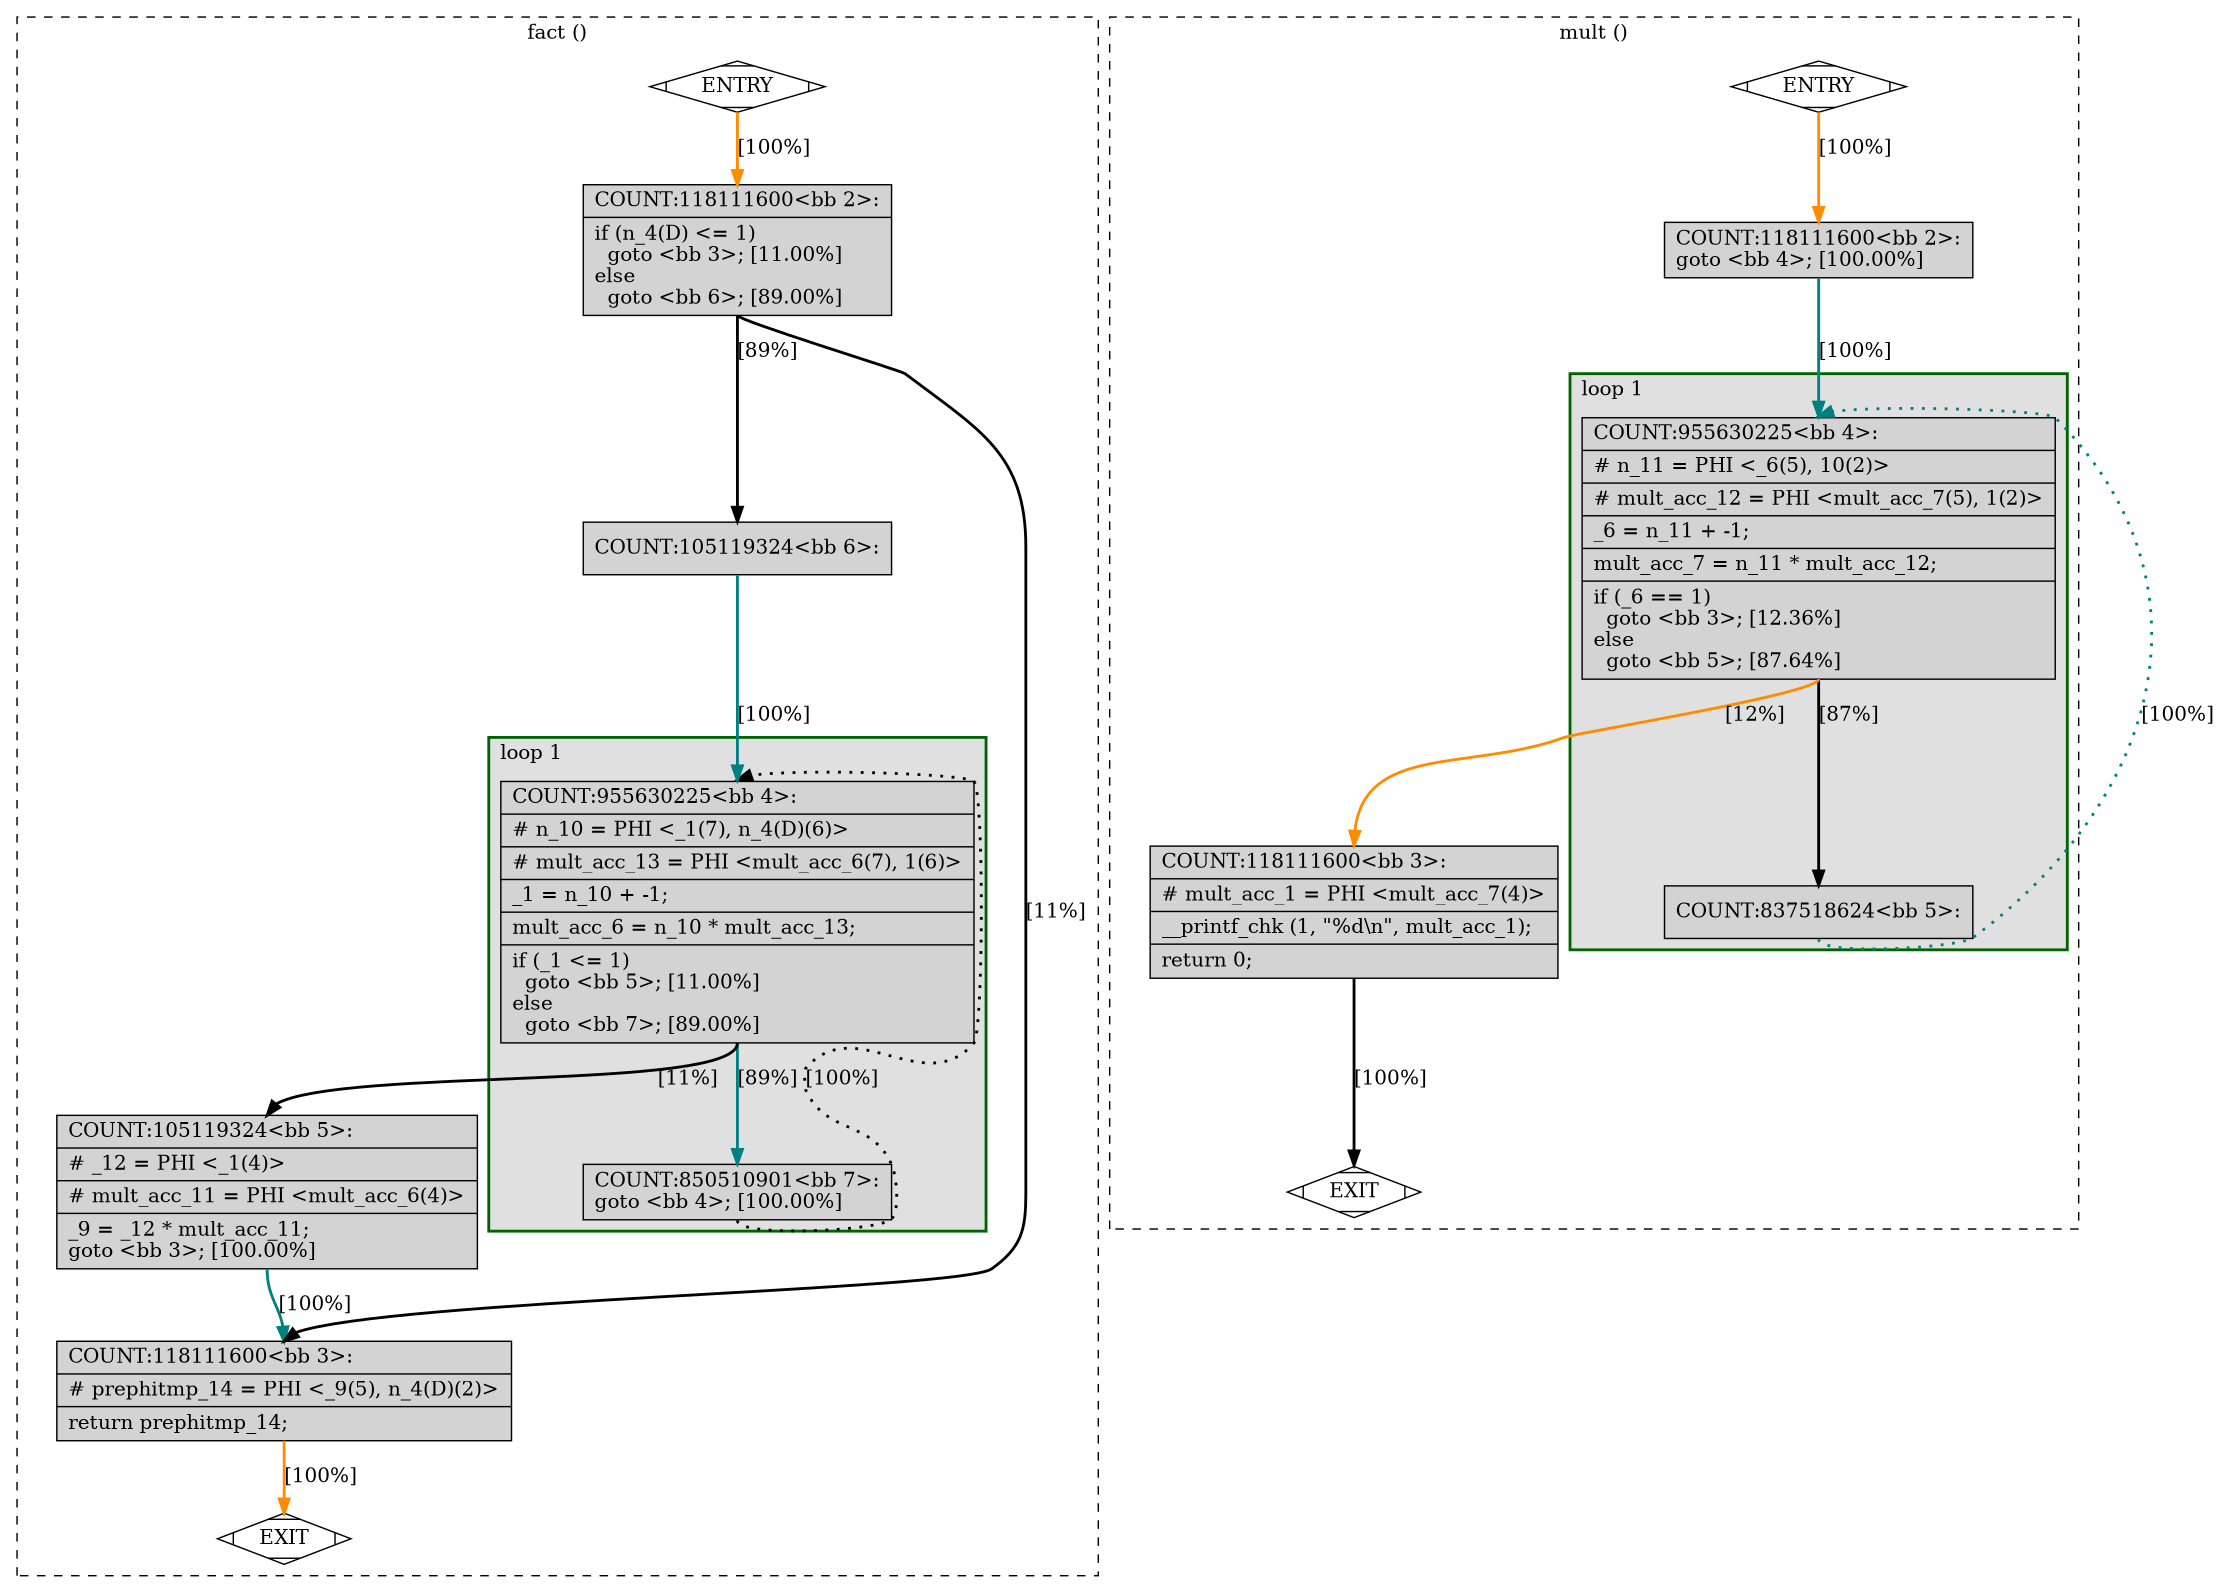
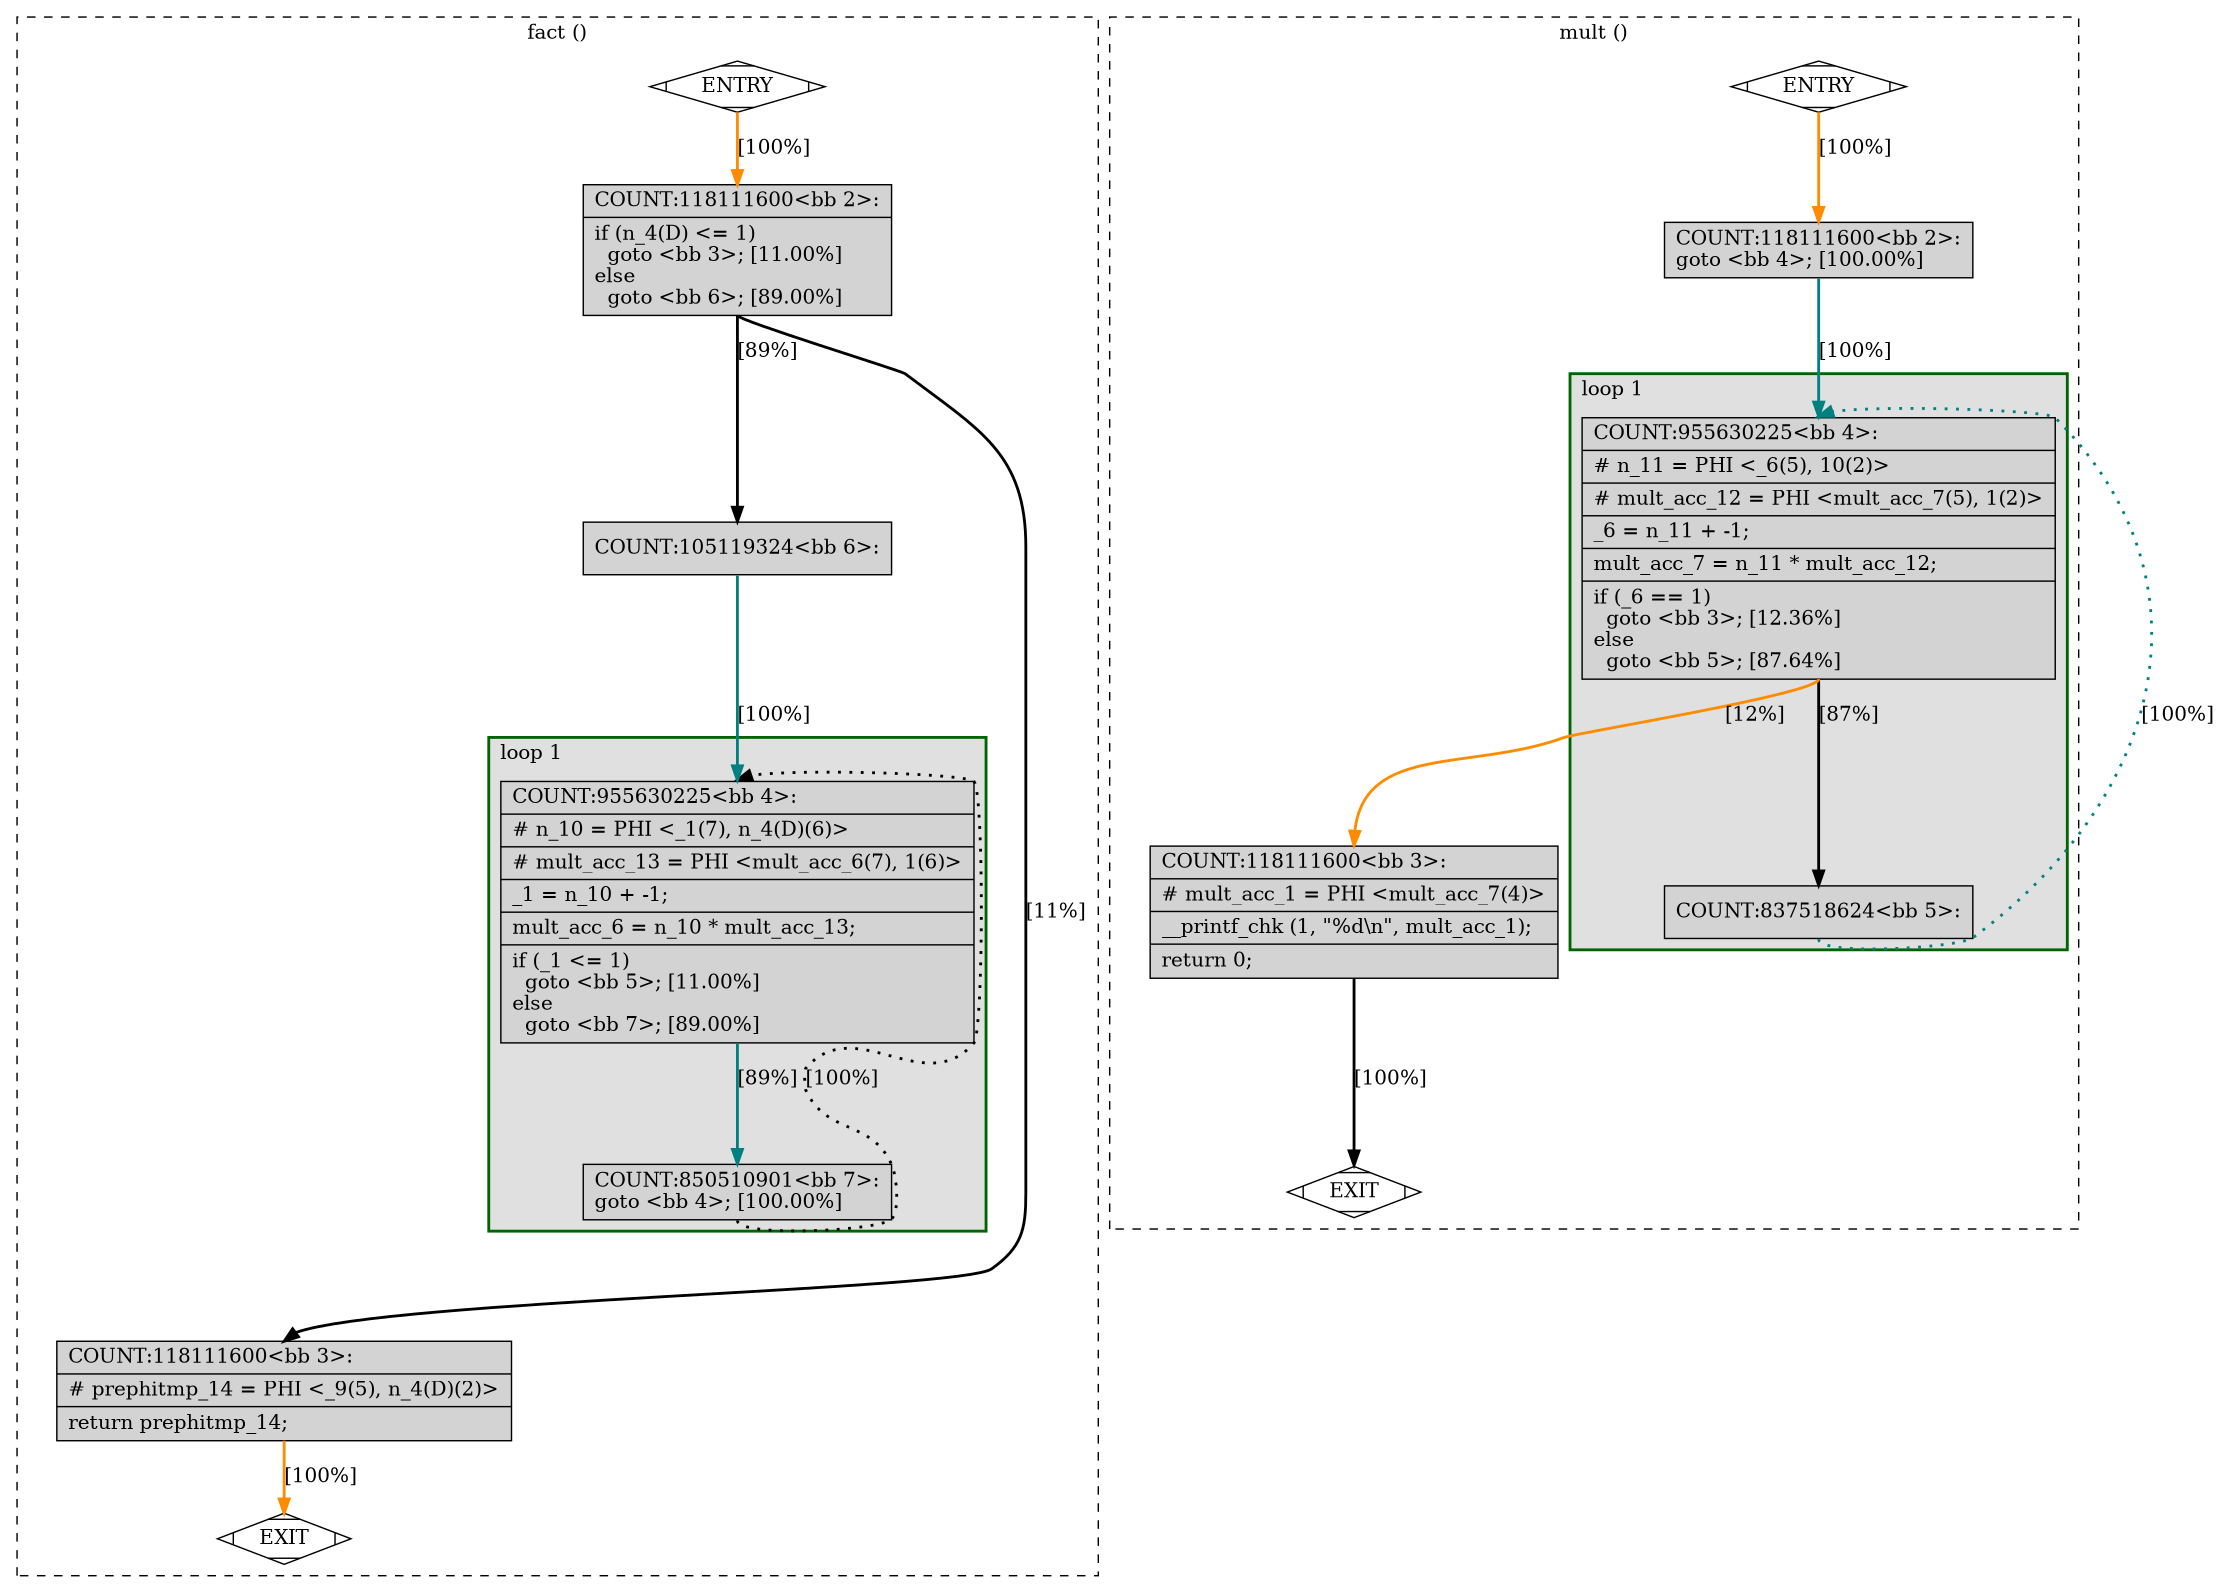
  digraph {
    node [fillcolor=lightgrey shape=record style=filled]
    edge [color=black constraint=true headport=n style="solid,bold" tailport=s weight=10]
    n1 [label="{COUNT:955630225\<bb\ 4\>:\l|#\ n_10\ =\ PHI\ \<_1(7),\ n_4(D)(6)\>\l|#\ mult_acc_13\ =\ PHI\ \<mult_acc_6(7),\ 1(6)\>\l|_1\ =\ n_10\ +\ -1;\l|mult_acc_6\ =\ n_10\ *\ mult_acc_13;\l|if\ (_1\ \<=\ 1)\l\ \ goto\ \<bb\ 5\>;\ [11.00%]\lelse\l\ \ goto\ \<bb\ 7\>;\ [89.00%]\l}"]
    n2 [label="{COUNT:850510901\<bb\ 7\>:\lgoto\ \<bb\ 4\>;\ [100.00%]\l}"]
-   n3 [label="{COUNT:105119324\<bb\ 5\>:\l|#\ _12\ =\ PHI\ \<_1(4)\>\l|#\ mult_acc_11\ =\ PHI\ \<mult_acc_6(4)\>\l|_9\ =\ _12\ *\ mult_acc_11;\lgoto\ \<bb\ 3\>;\ [100.00%]\l}"]
    n4 [fillcolor=white label=ENTRY shape=Mdiamond]
    n5 [fillcolor=white label=EXIT shape=Mdiamond]
    n6 [label="{COUNT:118111600\<bb\ 2\>:\l|if\ (n_4(D)\ \<=\ 1)\l\ \ goto\ \<bb\ 3\>;\ [11.00%]\lelse\l\ \ goto\ \<bb\ 6\>;\ [89.00%]\l}"]
    n7 [label="{COUNT:118111600\<bb\ 3\>:\l|#\ prephitmp_14\ =\ PHI\ \<_9(5),\ n_4(D)(2)\>\l|return\ prephitmp_14;\l}"]
    n8 [label="{COUNT:105119324\<bb\ 6\>:\l}"]
    n9 [label="{COUNT:955630225\<bb\ 4\>:\l|#\ n_11\ =\ PHI\ \<_6(5),\ 10(2)\>\l|#\ mult_acc_12\ =\ PHI\ \<mult_acc_7(5),\ 1(2)\>\l|_6\ =\ n_11\ +\ -1;\l|mult_acc_7\ =\ n_11\ *\ mult_acc_12;\l|if\ (_6\ ==\ 1)\l\ \ goto\ \<bb\ 3\>;\ [12.36%]\lelse\l\ \ goto\ \<bb\ 5\>;\ [87.64%]\l}"]
    n10 [label="{COUNT:837518624\<bb\ 5\>:\l}"]
    n11 [label="{COUNT:118111600\<bb\ 3\>:\l|#\ mult_acc_1\ =\ PHI\ \<mult_acc_7(4)\>\l|__printf_chk\ (1,\ \"%d\\n\",\ mult_acc_1);\l|return\ 0;\l}"]
    n12 [fillcolor=white label=ENTRY shape=Mdiamond]
    n13 [fillcolor=white label=EXIT shape=Mdiamond]
    n14 [label="{COUNT:118111600\<bb\ 2\>:\lgoto\ \<bb\ 4\>;\ [100.00%]\l}"]
    subgraph cluster_1 {
      color=black
      label="fact ()"
      style=dashed
-     n3
      n4
      n5
      n6
      n7
      n8
      subgraph cluster_2 {
        color=darkgreen
        fillcolor=grey88
        label="loop 1"
        labeljust=l
        penwidth=2
        style=filled
        n1
        n2
      }
    }
    subgraph cluster_3 {
      color=black
      label="mult ()"
      style=dashed
      n11
      n12
      n13
      n14
      subgraph cluster_4 {
        color=darkgreen
        fillcolor=grey88
        label="loop 1"
        labeljust=l
        penwidth=2
        style=filled
        n9
        n10
      }
    }
    n1 -> n2 [color=teal label="[89%]"]
-   n1 -> n3 [label="[11%]"]
    n2 -> n1 [constraint=false label="[100%]" style="dotted,bold"]
-   n3 -> n7 [color=teal label="[100%]" weight=100]
    n4 -> n5 [style=invis color="" weight=""]
    n4 -> n6 [color=darkorange label="[100%]" weight=100]
    n6 -> n7 [label="[11%]"]
    n6 -> n8 [label="[89%]"]
    n7 -> n5 [color=darkorange label="[100%]"]
    n8 -> n1 [color=teal label="[100%]" weight=100]
    n9 -> n10 [label="[87%]"]
    n9 -> n11 [color=darkorange label="[12%]"]
    n10 -> n9 [color=teal constraint=false label="[100%]" style="dotted,bold"]
    n11 -> n13 [label="[100%]"]
    n12 -> n13 [style=invis color="" weight=""]
    n12 -> n14 [color=darkorange label="[100%]" weight=100]
    n14 -> n9 [color=teal label="[100%]" weight=100]
  }
